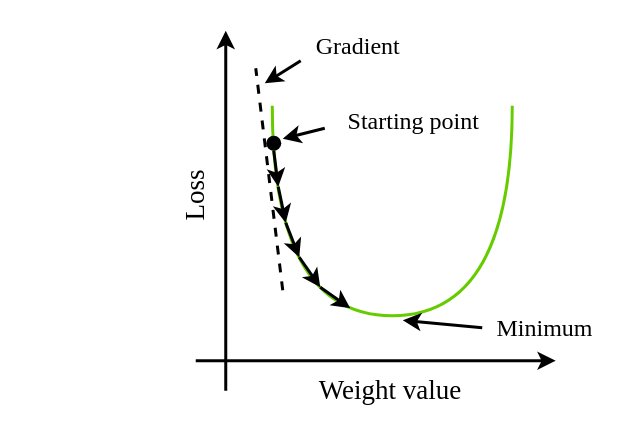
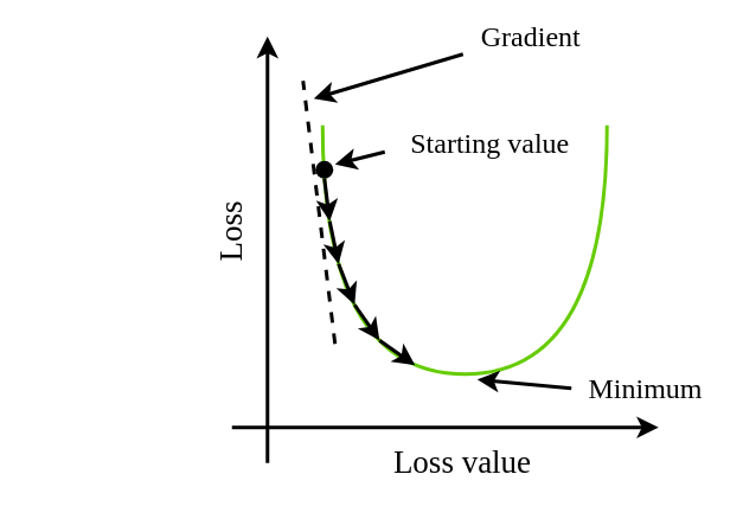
  <mxCell id="0" />
  <mxCell id="1" parent="0" />
  <mxCell id="2" value="" style="endArrow=classic;html=1;strokeWidth=2;strokeColor=#000000;fontFamily=lmodern;" parent="1" edge="1"><mxGeometry width="50" height="50" relative="1" as="geometry"><mxPoint x="150" y="260" as="sourcePoint" /><mxPoint x="150" y="20" as="targetPoint" /></mxGeometry></mxCell>
  <mxCell id="3" value="" style="endArrow=classic;html=1;strokeWidth=2;strokeColor=#000000;fontFamily=lmodern;" parent="1" edge="1"><mxGeometry width="50" height="50" relative="1" as="geometry"><mxPoint x="130" y="240" as="sourcePoint" /><mxPoint x="370" y="240" as="targetPoint" /></mxGeometry></mxCell>
  <mxCell id="4" value="" style="endArrow=none;html=1;strokeColor=#66CC00;strokeWidth=2;edgeStyle=orthogonalEdgeStyle;curved=1;fontFamily=lmodern;" parent="1" edge="1"><mxGeometry width="50" height="50" relative="1" as="geometry"><mxPoint x="181" y="70" as="sourcePoint" /><mxPoint x="341" y="70" as="targetPoint" /><Array as="points"><mxPoint x="181" y="210" /><mxPoint x="341" y="210" /></Array></mxGeometry></mxCell>
  <mxCell id="5" value="" style="ellipse;whiteSpace=wrap;html=1;fillColor=#000000;strokeColor=none;strokeWidth=2;fontFamily=lmodern;" parent="1" vertex="1"><mxGeometry x="177" y="90" width="10" height="10" as="geometry" /></mxCell>
  <mxCell id="6" value="" style="endArrow=classic;html=1;strokeColor=#000000;strokeWidth=2;comic=0;shadow=0;fontFamily=lmodern;" parent="1" edge="1"><mxGeometry width="50" height="50" relative="1" as="geometry"><mxPoint x="182" y="100" as="sourcePoint" /><mxPoint x="185" y="124" as="targetPoint" /></mxGeometry></mxCell>
  <mxCell id="7" value="" style="endArrow=classic;html=1;strokeColor=#000000;strokeWidth=2;comic=0;shadow=0;fontFamily=lmodern;" parent="1" edge="1"><mxGeometry width="50" height="50" relative="1" as="geometry"><mxPoint x="185" y="124" as="sourcePoint" /><mxPoint x="190" y="148" as="targetPoint" /></mxGeometry></mxCell>
  <mxCell id="8" value="" style="endArrow=classic;html=1;strokeColor=#000000;strokeWidth=2;comic=0;shadow=0;fontFamily=lmodern;" parent="1" edge="1"><mxGeometry width="50" height="50" relative="1" as="geometry"><mxPoint x="190" y="148" as="sourcePoint" /><mxPoint x="199" y="171" as="targetPoint" /></mxGeometry></mxCell>
  <mxCell id="9" value="" style="endArrow=classic;html=1;strokeColor=#000000;strokeWidth=2;comic=0;shadow=0;fontFamily=lmodern;" parent="1" edge="1"><mxGeometry width="50" height="50" relative="1" as="geometry"><mxPoint x="199" y="171" as="sourcePoint" /><mxPoint x="213" y="191" as="targetPoint" /></mxGeometry></mxCell>
  <mxCell id="10" value="" style="endArrow=classic;html=1;strokeColor=#000000;strokeWidth=2;comic=0;shadow=0;fontFamily=lmodern;" parent="1" edge="1"><mxGeometry width="50" height="50" relative="1" as="geometry"><mxPoint x="213" y="191" as="sourcePoint" /><mxPoint x="233" y="205" as="targetPoint" /></mxGeometry></mxCell>
  <mxCell id="11" value="&lt;font style=&quot;font-size: 18px&quot;&gt;Loss&lt;/font&gt;" style="text;html=1;strokeColor=none;fillColor=none;align=center;verticalAlign=middle;whiteSpace=wrap;rounded=0;rotation=-90;fontFamily=lmodern;" parent="1" vertex="1"><mxGeometry x="20" y="120" width="220" height="20" as="geometry" /></mxCell>
- <mxCell id="12" value="&lt;font style=&quot;font-size: 18px&quot;&gt;Weight value&lt;/font&gt;" style="text;html=1;strokeColor=none;fillColor=none;align=center;verticalAlign=middle;whiteSpace=wrap;rounded=0;fontFamily=lmodern;" parent="1" vertex="1"><mxGeometry x="150" y="250" width="220" height="20" as="geometry" /></mxCell>
+ <mxCell id="12" value="&lt;font style=&quot;font-size: 18px&quot;&gt;Loss value&lt;/font&gt;" style="text;html=1;strokeColor=none;fillColor=none;align=center;verticalAlign=middle;whiteSpace=wrap;rounded=0;fontFamily=lmodern;" parent="1" vertex="1"><mxGeometry x="150" y="250" width="220" height="20" as="geometry" /></mxCell>
  <mxCell id="13" value="" style="endArrow=none;dashed=1;html=1;shadow=0;strokeColor=#000000;strokeWidth=2;fontFamily=lmodern;" parent="1" edge="1"><mxGeometry width="50" height="50" relative="1" as="geometry"><mxPoint x="188" y="193" as="sourcePoint" /><mxPoint x="170" y="45" as="targetPoint" /></mxGeometry></mxCell>
  <mxCell id="14" value="" style="endArrow=none;html=1;shadow=0;strokeColor=#000000;strokeWidth=2;startArrow=classic;startFill=1;fontFamily=lmodern;" parent="1" edge="1"><mxGeometry width="50" height="50" relative="1" as="geometry"><mxPoint x="188" y="92" as="sourcePoint" /><mxPoint x="216" y="85" as="targetPoint" /></mxGeometry></mxCell>
  <mxCell id="15" value="" style="endArrow=none;html=1;shadow=0;strokeColor=#000000;strokeWidth=2;startArrow=classic;startFill=1;fontFamily=lmodern;entryX=0;entryY=1;entryDx=0;entryDy=0;" parent="1" edge="1" target="17"><mxGeometry width="50" height="50" relative="1" as="geometry"><mxPoint x="176" y="55" as="sourcePoint" /><mxPoint x="201" y="50" as="targetPoint" /></mxGeometry></mxCell>
  <mxCell id="16" value="" style="endArrow=none;html=1;shadow=0;strokeColor=#000000;strokeWidth=2;startArrow=classic;startFill=1;fontFamily=lmodern;" parent="1" edge="1"><mxGeometry width="50" height="50" relative="1" as="geometry"><mxPoint x="268" y="213" as="sourcePoint" /><mxPoint x="321" y="218" as="targetPoint" /></mxGeometry></mxCell>
- <mxCell id="17" value="&lt;div style=&quot;font-size: 16px&quot;&gt;&lt;font style=&quot;font-size: 16px&quot;&gt;Gradient&lt;/font&gt;&lt;/div&gt;" style="text;html=1;strokeColor=none;fillColor=none;align=center;verticalAlign=middle;whiteSpace=wrap;rounded=0;fontFamily=lmodern;" parent="1" vertex="1"><mxGeometry x="200" y="20" width="77" height="20" as="geometry" /></mxCell>
- <mxCell id="18" value="&lt;font style=&quot;font-size: 16px&quot;&gt;Starting point&lt;/font&gt;" style="text;html=1;strokeColor=none;fillColor=none;align=center;verticalAlign=middle;whiteSpace=wrap;rounded=0;fontFamily=lmodern;" parent="1" vertex="1"><mxGeometry x="207" y="70" width="137" height="20" as="geometry" /></mxCell>
+ <mxCell id="17" value="&lt;div style=&quot;font-size: 16px&quot;&gt;&lt;font style=&quot;font-size: 16px&quot;&gt;Gradient&lt;/font&gt;&lt;/div&gt;" style="text;html=1;strokeColor=none;fillColor=none;align=center;verticalAlign=middle;whiteSpace=wrap;rounded=0;fontFamily=lmodern;" parent="1" vertex="1"><mxGeometry x="260" y="10" width="77" height="20" as="geometry" /></mxCell>
+ <mxCell id="18" value="&lt;font style=&quot;font-size: 16px&quot;&gt;Starting value&lt;/font&gt;" style="text;html=1;strokeColor=none;fillColor=none;align=center;verticalAlign=middle;whiteSpace=wrap;rounded=0;fontFamily=lmodern;" parent="1" vertex="1"><mxGeometry x="207" y="70" width="137" height="20" as="geometry" /></mxCell>
  <mxCell id="19" value="&lt;font style=&quot;font-size: 16px&quot;&gt;Minimum&lt;/font&gt;" style="text;html=1;strokeColor=none;fillColor=none;align=center;verticalAlign=middle;whiteSpace=wrap;rounded=0;fontFamily=lmodern;" parent="1" vertex="1"><mxGeometry x="330" y="208" width="66" height="20" as="geometry" /></mxCell>
